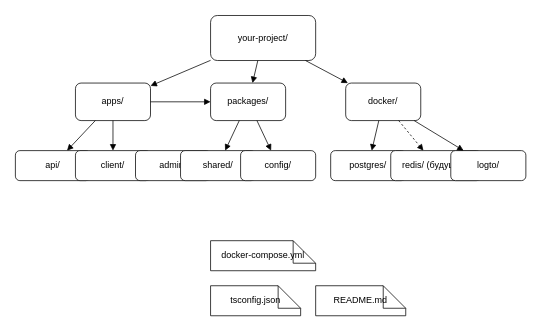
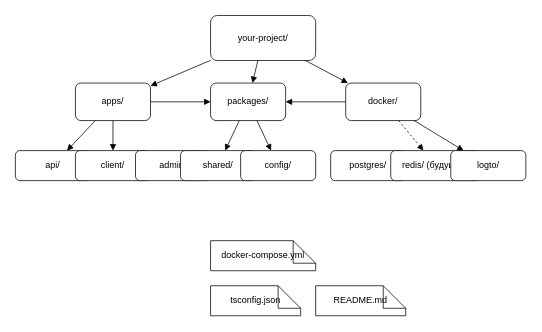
  <mxCell id="0" />
  <mxCell id="1" parent="0" />
  <mxCell id="2" value="your-project/" style="rounded=1;whiteSpace=wrap;html=1;" vertex="1" parent="1"><mxGeometry x="280" y="20" width="140" height="60" as="geometry" /></mxCell>
  <mxCell id="3" value="apps/" style="rounded=1;whiteSpace=wrap;html=1;" vertex="1" parent="1"><mxGeometry x="100" y="110" width="100" height="50" as="geometry" /></mxCell>
  <mxCell id="4" style="endArrow=block;html=1;" edge="1" parent="1" source="2" target="3"><mxGeometry relative="1" as="geometry" /></mxCell>
  <mxCell id="5" value="api/" style="rounded=1;whiteSpace=wrap;html=1;" vertex="1" parent="1"><mxGeometry x="20" y="200" width="100" height="40" as="geometry" /></mxCell>
  <mxCell id="6" value="client/" style="rounded=1;whiteSpace=wrap;html=1;" vertex="1" parent="1"><mxGeometry x="100" y="200" width="100" height="40" as="geometry" /></mxCell>
  <mxCell id="7" value="admin/" style="rounded=1;whiteSpace=wrap;html=1;" vertex="1" parent="1"><mxGeometry x="180" y="200" width="100" height="40" as="geometry" /></mxCell>
  <mxCell id="8" style="endArrow=block;html=1;" edge="1" parent="1" source="3" target="5"><mxGeometry relative="1" as="geometry" /></mxCell>
  <mxCell id="9" style="endArrow=block;html=1;" edge="1" parent="1" source="3" target="6"><mxGeometry relative="1" as="geometry" /></mxCell>
  <mxCell id="10" style="endArrow=block;html=1;" edge="1" parent="1" source="3" target="11"><mxGeometry relative="1" as="geometry" /></mxCell>
  <mxCell id="11" value="packages/" style="rounded=1;whiteSpace=wrap;html=1;" vertex="1" parent="1"><mxGeometry x="280" y="110" width="100" height="50" as="geometry" /></mxCell>
  <mxCell id="12" style="endArrow=block;html=1;" edge="1" parent="1" source="2" target="11"><mxGeometry relative="1" as="geometry" /></mxCell>
  <mxCell id="13" value="shared/" style="rounded=1;whiteSpace=wrap;html=1;" vertex="1" parent="1"><mxGeometry x="240" y="200" width="100" height="40" as="geometry" /></mxCell>
  <mxCell id="14" value="config/" style="rounded=1;whiteSpace=wrap;html=1;" vertex="1" parent="1"><mxGeometry x="320" y="200" width="100" height="40" as="geometry" /></mxCell>
  <mxCell id="15" style="endArrow=block;html=1;" edge="1" parent="1" source="11" target="13"><mxGeometry relative="1" as="geometry" /></mxCell>
  <mxCell id="16" style="endArrow=block;html=1;" edge="1" parent="1" source="11" target="14"><mxGeometry relative="1" as="geometry" /></mxCell>
  <mxCell id="17" value="docker/" style="rounded=1;whiteSpace=wrap;html=1;" vertex="1" parent="1"><mxGeometry x="460" y="110" width="100" height="50" as="geometry" /></mxCell>
  <mxCell id="18" style="endArrow=block;html=1;" edge="1" parent="1" source="2" target="17"><mxGeometry relative="1" as="geometry" /></mxCell>
  <mxCell id="19" value="postgres/" style="rounded=1;whiteSpace=wrap;html=1;" vertex="1" parent="1"><mxGeometry x="440" y="200" width="100" height="40" as="geometry" /></mxCell>
  <mxCell id="20" value="redis/ (будущее)" style="rounded=1;whiteSpace=wrap;html=1;" vertex="1" parent="1"><mxGeometry x="520" y="200" width="120" height="40" as="geometry" /></mxCell>
  <mxCell id="21" value="logto/" style="rounded=1;whiteSpace=wrap;html=1;" vertex="1" parent="1"><mxGeometry x="600" y="200" width="100" height="40" as="geometry" /></mxCell>
- <mxCell id="22" style="endArrow=block;html=1;" edge="1" parent="1" source="17" target="19"><mxGeometry relative="1" as="geometry" /></mxCell>
+ <mxCell id="22" style="endArrow=block;html=1;" edge="1" parent="1" source="17" target="11"><mxGeometry relative="1" as="geometry" /></mxCell>
  <mxCell id="23" style="endArrow=block;dashed=1;html=1;" edge="1" parent="1" source="17" target="20"><mxGeometry relative="1" as="geometry" /></mxCell>
  <mxCell id="24" style="endArrow=block;html=1;" edge="1" parent="1" source="17" target="21"><mxGeometry relative="1" as="geometry" /></mxCell>
  <mxCell id="25" value="docker-compose.yml" style="shape=note;whiteSpace=wrap;html=1;" vertex="1" parent="1"><mxGeometry x="280" y="320" width="140" height="40" as="geometry" /></mxCell>
  <mxCell id="26" value="tsconfig.json" style="shape=note;whiteSpace=wrap;html=1;" vertex="1" parent="1"><mxGeometry x="280" y="380" width="120" height="40" as="geometry" /></mxCell>
  <mxCell id="27" value="README.md" style="shape=note;whiteSpace=wrap;html=1;" vertex="1" parent="1"><mxGeometry x="420" y="380" width="120" height="40" as="geometry" /></mxCell>
